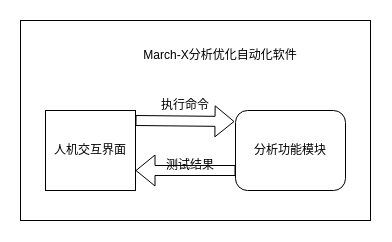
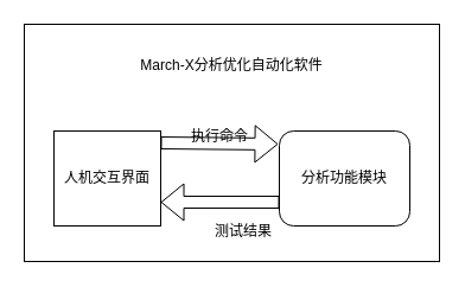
  <mxCell id="0" />
  <mxCell id="1" parent="0" />
  <mxCell id="2" value="" style="whiteSpace=wrap;html=1;align=center;" parent="1" vertex="1"><mxGeometry x="20" y="20" width="350" height="200" as="geometry" /></mxCell>
  <mxCell id="3" value="人机交互界面" style="whiteSpace=wrap;html=1;align=center;" parent="1" vertex="1"><mxGeometry x="45" y="110" width="90" height="80" as="geometry" /></mxCell>
  <mxCell id="4" value="分析功能模块" style="whiteSpace=wrap;html=1;align=center;rounded=1;" parent="1" vertex="1"><mxGeometry x="235" y="110" width="110" height="80" as="geometry" /></mxCell>
- <mxCell id="5" value="March-X分析优化自动化软件" style="text;html=1;strokeColor=none;fillColor=none;align=center;verticalAlign=middle;whiteSpace=wrap;rounded=0;" parent="1" vertex="1"><mxGeometry x="140" y="40" width="160" height="30" as="geometry" /></mxCell>
+ <mxCell id="5" value="March-X分析优化自动化软件" style="text;html=1;strokeColor=none;fillColor=none;align=center;verticalAlign=middle;whiteSpace=wrap;rounded=0;" parent="1" vertex="1"><mxGeometry x="115" y="40" width="160" height="30" as="geometry" /></mxCell>
  <mxCell id="6" value="" style="shape=flexArrow;endArrow=classic;html=1;rounded=0;exitX=1;exitY=0.125;exitDx=0;exitDy=0;exitPerimeter=0;entryX=-0.009;entryY=0.138;entryDx=0;entryDy=0;entryPerimeter=0;" parent="1" source="3" target="4" edge="1"><mxGeometry width="50" height="50" relative="1" as="geometry"><mxPoint x="75" y="430" as="sourcePoint" /><mxPoint x="125" y="380" as="targetPoint" /></mxGeometry></mxCell>
- <mxCell id="7" value="执行命令" style="text;html=1;strokeColor=none;fillColor=none;align=center;verticalAlign=middle;whiteSpace=wrap;rounded=0;" parent="1" vertex="1"><mxGeometry x="155" y="90" width="60" height="30" as="geometry" /></mxCell>
+ <mxCell id="7" value="执行命令" style="text;html=1;strokeColor=none;fillColor=none;align=center;verticalAlign=middle;whiteSpace=wrap;rounded=0;" parent="1" vertex="1"><mxGeometry x="155" y="100" width="60" height="30" as="geometry" /></mxCell>
  <mxCell id="8" value="" style="shape=flexArrow;endArrow=classic;html=1;rounded=0;entryX=1;entryY=0.75;entryDx=0;entryDy=0;exitX=0;exitY=0.75;exitDx=0;exitDy=0;" parent="1" source="4" target="3" edge="1"><mxGeometry width="50" height="50" relative="1" as="geometry"><mxPoint x="115" y="220" as="sourcePoint" /><mxPoint x="15" y="310" as="targetPoint" /></mxGeometry></mxCell>
- <mxCell id="9" value="测试结果" style="text;html=1;strokeColor=none;fillColor=none;align=center;verticalAlign=middle;whiteSpace=wrap;rounded=0;" parent="1" vertex="1"><mxGeometry x="160" y="150" width="60" height="30" as="geometry" /></mxCell>
+ <mxCell id="9" value="测试结果" style="text;html=1;strokeColor=none;fillColor=none;align=center;verticalAlign=middle;whiteSpace=wrap;rounded=0;" parent="1" vertex="1"><mxGeometry x="175" y="180" width="60" height="30" as="geometry" /></mxCell>
